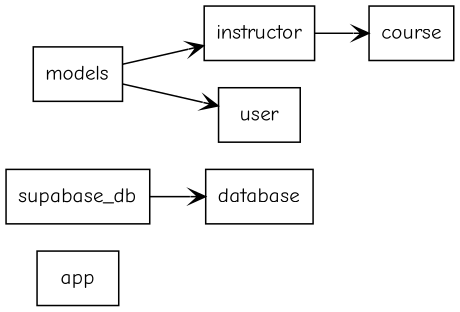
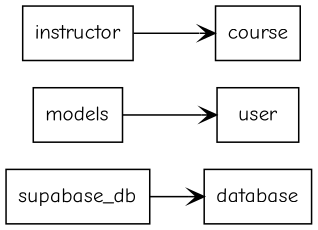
  digraph {
    fontname="Comic Neue"
    rankdir=LR
    node [color=black fontname="Comic Neue" shape=box style=solid]
    edge [arrowhead=open arrowtail=none fontname="Comic Neue"]
-   n1 [label=app]
    n2 [label=<database>]
    n3 [label=<supabase_db>]
    n4 [label=<models>]
    n5 [label=<instructor>]
    n6 [label=<user>]
    n7 [label=<course>]
    n3 -> n2
-   n4 -> n5
    n4 -> n6
    n5 -> n7
  }
